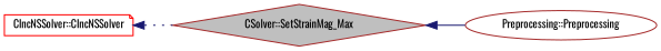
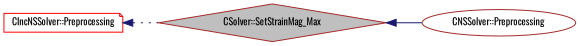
  digraph {
    fontname=Oswald
    rankdir=LR
    node [color=brown fillcolor=white fontname=Oswald fontsize=10 style=filled]
    edge [color=midnightblue dir=back fontname=Oswald fontsize=10 labelfontname=Helvetica labelfontsize=10]
    n1 [fillcolor=grey75 fontcolor=black height=0.2 label="CSolver::SetStrainMag_Max" shape=diamond width=0.4]
-   n2 [height=0.2 label="Preprocessing::Preprocessing" shape=ellipse width=0.4]
-   n3 [color=red height=0.2 label="CIncNSSolver::CIncNSSolver" shape=note width=0.4]
+   n2 [height=0.2 label="CNSSolver::Preprocessing" shape=ellipse width=0.4]
+   n3 [color=red height=0.2 label="CIncNSSolver::Preprocessing" shape=note width=0.4]
    n1 -> n2 [style=solid]
    n3 -> n1 [style=dotted]
  }
